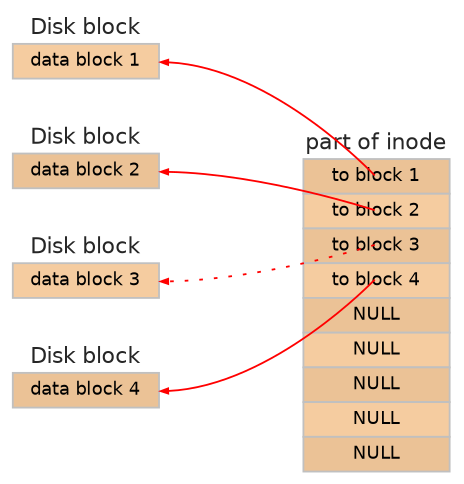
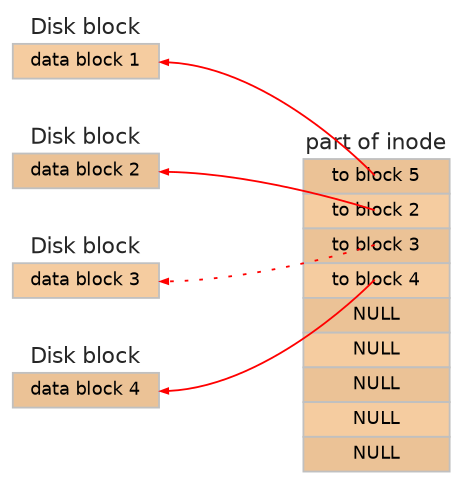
  digraph {
    fontname=Helvetica
    rankdir=LR
    ranksep=1.0
    node [fontname=Helvetica fontsize=8 margin="0.04 0.04" shape=none]
    edge [arrowsize=0.4 color=red headclip=true headport=data1 tailclip=false style=solid]
-   n1 [label=<<table border="0.1" cellborder="1" cellspacing="0"><TR><TD border="0.0" ><font face="helvetica" color="grey15" point-size="12">part of inode</font></TD></TR><tr><td align="text" color="grey" bgcolor="#ebc296" height="19" fixedsize="true" width="80" port="pointer1"><font point-size="10">to block 1</font></td></tr><tr><td align="text" color="grey" bgcolor="#F5CCA0" height="19" fixedsize="true" width="80" port="pointer2"><font point-size="10">to block 2</font></td></tr><tr><td align="text" color="grey" bgcolor="#ebc296" height="19" fixedsize="true" width="80" port="pointer3"><font point-size="10">to block 3</font></td></tr><tr><td align="text" color="grey" bgcolor="#F5CCA0" height="19" fixedsize="true" width="80" port="pointer4"><font point-size="10">to block 4</font></td></tr><tr><td align="text" color="grey" bgcolor="#ebc296" height="19" fixedsize="true" width="80" port="null1"><font point-size="10">NULL</font></td></tr><tr><td align="text" color="grey" bgcolor="#F5CCA0" height="19" fixedsize="true" width="80" port="null2"><font point-size="10">NULL</font></td></tr><tr><td align="text" color="grey" bgcolor="#ebc296" height="19" fixedsize="true" width="80" port="null3"><font point-size="10">NULL</font></td></tr><tr><td align="text" color="grey" bgcolor="#F5CCA0" height="19" fixedsize="true" width="80" port="null4"><font point-size="10">NULL</font></td></tr><tr><td align="text" color="grey" bgcolor="#ebc296" height="19" fixedsize="true" width="80" port="null5"><font point-size="10">NULL</font></td></tr></table>> width=0.4]
+   n1 [label=<<table border="0.1" cellborder="1" cellspacing="0"><TR><TD border="0.0" ><font face="helvetica" color="grey15" point-size="12">part of inode</font></TD></TR><tr><td align="text" color="grey" bgcolor="#ebc296" height="19" fixedsize="true" width="80" port="pointer1"><font point-size="10">to block 5</font></td></tr><tr><td align="text" color="grey" bgcolor="#F5CCA0" height="19" fixedsize="true" width="80" port="pointer2"><font point-size="10">to block 2</font></td></tr><tr><td align="text" color="grey" bgcolor="#ebc296" height="19" fixedsize="true" width="80" port="pointer3"><font point-size="10">to block 3</font></td></tr><tr><td align="text" color="grey" bgcolor="#F5CCA0" height="19" fixedsize="true" width="80" port="pointer4"><font point-size="10">to block 4</font></td></tr><tr><td align="text" color="grey" bgcolor="#ebc296" height="19" fixedsize="true" width="80" port="null1"><font point-size="10">NULL</font></td></tr><tr><td align="text" color="grey" bgcolor="#F5CCA0" height="19" fixedsize="true" width="80" port="null2"><font point-size="10">NULL</font></td></tr><tr><td align="text" color="grey" bgcolor="#ebc296" height="19" fixedsize="true" width="80" port="null3"><font point-size="10">NULL</font></td></tr><tr><td align="text" color="grey" bgcolor="#F5CCA0" height="19" fixedsize="true" width="80" port="null4"><font point-size="10">NULL</font></td></tr><tr><td align="text" color="grey" bgcolor="#ebc296" height="19" fixedsize="true" width="80" port="null5"><font point-size="10">NULL</font></td></tr></table>> width=0.4]
    n2 [label=<<table border="0.1" cellborder="1" cellspacing="0"><TR><TD border="0.0" ><font face="helvetica" color="grey15" point-size="12">Disk block</font></TD></TR><tr><td align="text" color="grey" bgcolor="#F5CCA0" height="19" fixedsize="true" width="80" port="data1"><font point-size="10">data block 1</font></td></tr></table>> width=0.4]
    n3 [label=<<table border="0.1" cellborder="1" cellspacing="0"><TR><TD border="0.0" ><font face="helvetica" color="grey15" point-size="12">Disk block</font></TD></TR><tr><td align="text" color="grey" bgcolor="#ebc296" height="19" fixedsize="true" width="80" port="data1"><font point-size="10">data block 2</font></td></tr></table>> width=0.4]
    n4 [label=<<table border="0.1" cellborder="1" cellspacing="0"><TR><TD border="0.0" ><font face="helvetica" color="grey15" point-size="12">Disk block</font></TD></TR><tr><td align="text" color="grey" bgcolor="#F5CCA0" height="19" fixedsize="true" width="80" port="data1"><font point-size="10">data block 3</font></td></tr></table>> width=0.4]
    n5 [label=<<table border="0.1" cellborder="1" cellspacing="0"><TR><TD border="0.0" ><font face="helvetica" color="grey15" point-size="12">Disk block</font></TD></TR><tr><td align="text" color="grey" bgcolor="#ebc296" height="19" fixedsize="true" width="80" port="data1"><font point-size="10">data block 4</font></td></tr></table>> width=0.4]
    subgraph sub_1 {
      rank=sink
      n1
    }
    subgraph sub_2 {
      rank=source
      n2
      n3
      n4
      n5
    }
    n1 -> n2 [tailport="pointer1:c"]
    n1 -> n3 [tailport="pointer2:c"]
    n1 -> n4 [tailport="pointer3:c" style=dotted]
    n1 -> n5 [tailport="pointer4:c"]
  }
